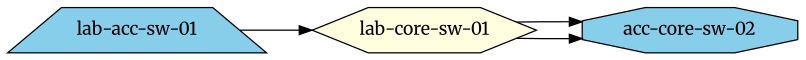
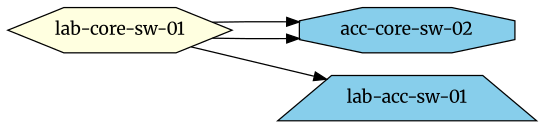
  digraph {
    fontname=Merriweather
    rankdir=LR
    node [fillcolor=skyblue fontname=Merriweather style=filled]
    edge [fontname=Merriweather]
    "lab-core-sw-01" [fillcolor=lightyellow shape=hexagon]
    n2 [label="acc-core-sw-02" shape=octagon]
    "lab-acc-sw-01" [shape=trapezium]
    "lab-core-sw-01" -> n2
    "lab-core-sw-01" -> n2
-   "lab-acc-sw-01" -> "lab-core-sw-01"
+   "lab-core-sw-01" -> "lab-acc-sw-01"
  }
